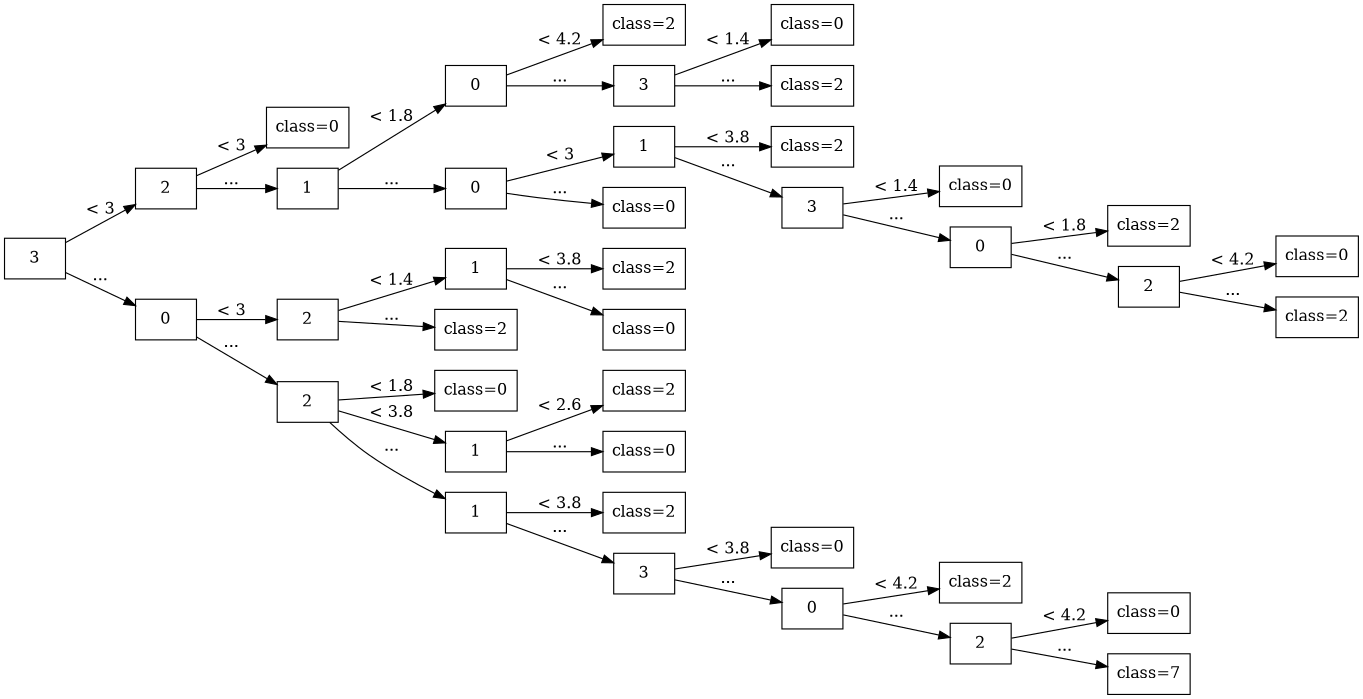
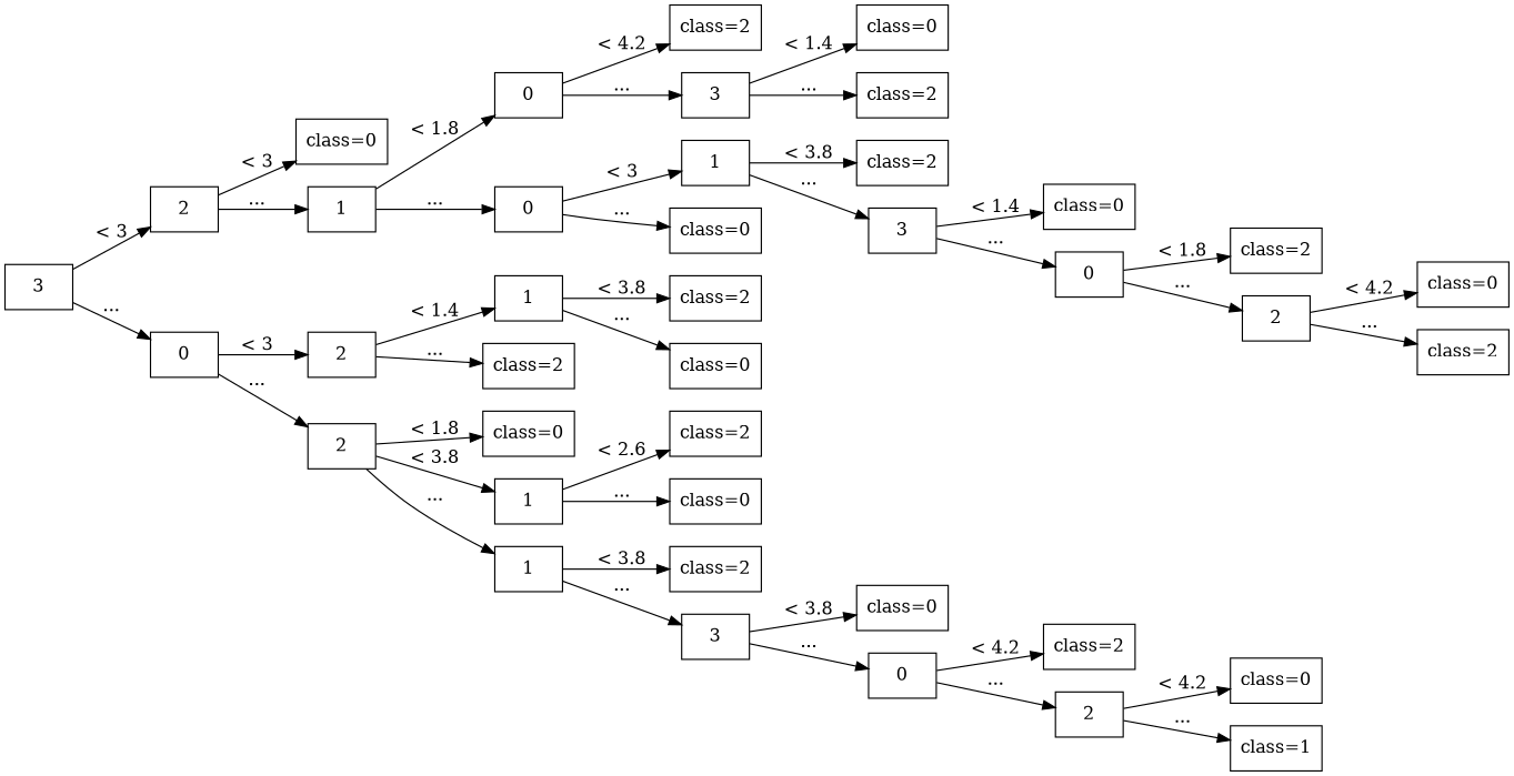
  digraph {
    rankdir=LR
    node [shape=box]
    n1 [label=3]
    n2 [label=2]
    n3 [label=0]
    n4 [label="class=0"]
    n5 [label=1]
    n6 [label=2]
    n7 [label=2]
    n8 [label=0]
    n9 [label=0]
    n10 [label=1]
    n11 [label="class=2"]
    n12 [label="class=0"]
    n13 [label=1]
    n14 [label=1]
    n15 [label="class=2"]
    n16 [label=3]
    n17 [label=1]
    n18 [label="class=0"]
    n19 [label="class=2"]
    n20 [label="class=0"]
    n21 [label="class=2"]
    n22 [label="class=0"]
    n23 [label="class=2"]
    n24 [label=3]
    n25 [label="class=0"]
    n26 [label="class=2"]
    n27 [label="class=2"]
    n28 [label=3]
    n29 [label="class=0"]
    n30 [label=0]
    n31 [label="class=0"]
    n32 [label=0]
    n33 [label="class=2"]
    n34 [label=2]
    n35 [label="class=2"]
    n36 [label=2]
    n37 [label="class=0"]
-   n38 [label="class=7"]
+   n38 [label="class=1"]
    n39 [label="class=0"]
    n40 [label="class=2"]
    n1 -> n2 [label="< 3"]
    n1 -> n3 [label="..."]
    n2 -> n4 [label="< 3"]
    n2 -> n5 [label="..."]
    n3 -> n6 [label="< 3"]
    n3 -> n7 [label="..."]
    n5 -> n8 [label="< 1.8"]
    n5 -> n9 [label="..."]
    n6 -> n10 [label="< 1.4"]
    n6 -> n11 [label="..."]
    n7 -> n12 [label="< 1.8"]
    n7 -> n13 [label="< 3.8"]
    n7 -> n14 [label="..."]
    n8 -> n15 [label="< 4.2"]
    n8 -> n16 [label="..."]
    n9 -> n17 [label="< 3"]
    n9 -> n18 [label="..."]
    n10 -> n19 [label="< 3.8"]
    n10 -> n20 [label="..."]
    n13 -> n21 [label="< 2.6"]
    n13 -> n22 [label="..."]
    n14 -> n23 [label="< 3.8"]
    n14 -> n24 [label="..."]
    n16 -> n25 [label="< 1.4"]
    n16 -> n26 [label="..."]
    n17 -> n27 [label="< 3.8"]
    n17 -> n28 [label="..."]
    n24 -> n29 [label="< 3.8"]
    n24 -> n30 [label="..."]
    n28 -> n31 [label="< 1.4"]
    n28 -> n32 [label="..."]
    n30 -> n33 [label="< 4.2"]
    n30 -> n34 [label="..."]
    n32 -> n35 [label="< 1.8"]
    n32 -> n36 [label="..."]
    n34 -> n37 [label="< 4.2"]
    n34 -> n38 [label="..."]
    n36 -> n39 [label="< 4.2"]
    n36 -> n40 [label="..."]
  }
